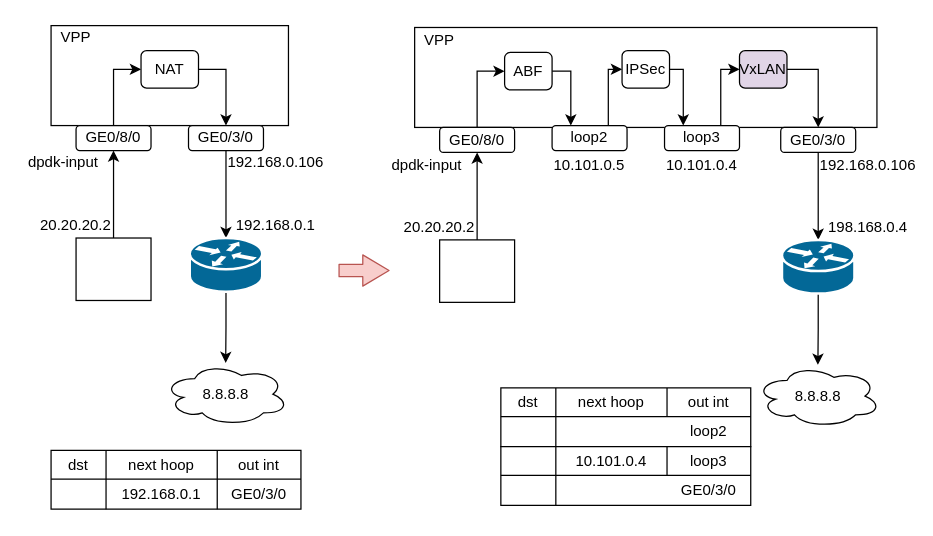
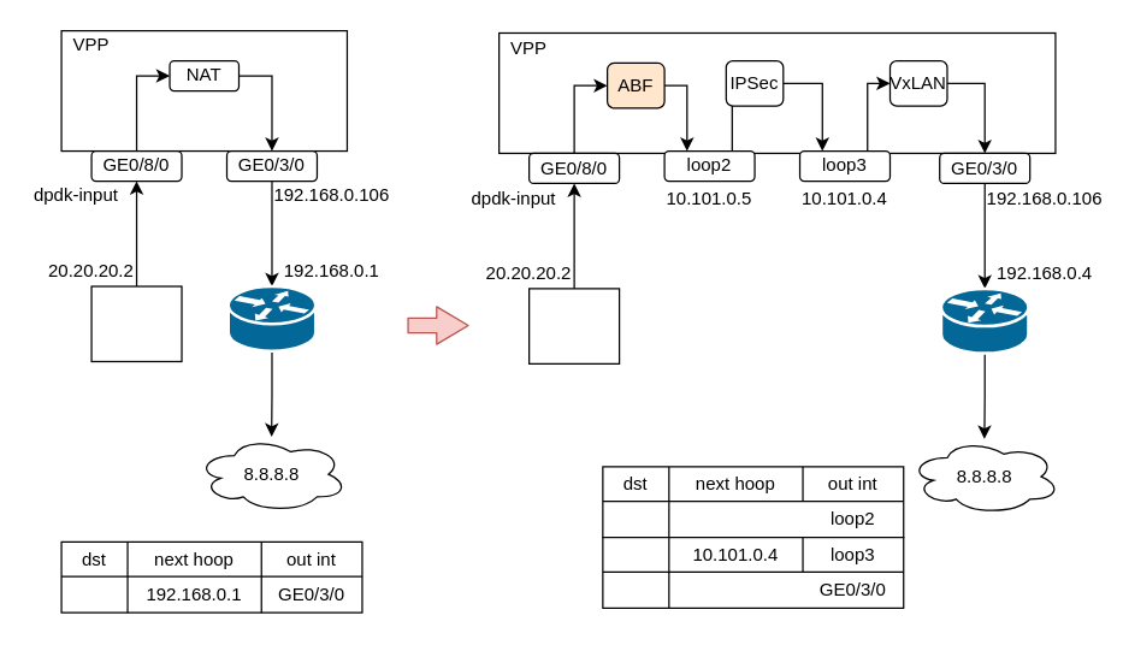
  <mxCell id="0" />
  <mxCell id="1" parent="0" />
  <mxCell id="2" value="" style="rounded=0;whiteSpace=wrap;html=1;" parent="1" vertex="1"><mxGeometry x="40" y="20" width="190" height="80" as="geometry" /></mxCell>
  <mxCell id="3" style="edgeStyle=orthogonalEdgeStyle;rounded=0;orthogonalLoop=1;jettySize=auto;html=1;exitX=0.5;exitY=0;exitDx=0;exitDy=0;entryX=0;entryY=0.5;entryDx=0;entryDy=0;" parent="1" source="4" target="13" edge="1"><mxGeometry relative="1" as="geometry" /></mxCell>
  <mxCell id="4" value="GE0/8/0" style="rounded=1;whiteSpace=wrap;html=1;" parent="1" vertex="1"><mxGeometry x="60" y="100" width="60" height="20" as="geometry" /></mxCell>
  <mxCell id="5" style="edgeStyle=orthogonalEdgeStyle;rounded=0;orthogonalLoop=1;jettySize=auto;html=1;exitX=0.5;exitY=1;exitDx=0;exitDy=0;" parent="1" source="6" target="11" edge="1"><mxGeometry relative="1" as="geometry" /></mxCell>
  <mxCell id="6" value="GE0/3/0" style="rounded=1;whiteSpace=wrap;html=1;" parent="1" vertex="1"><mxGeometry x="150" y="100" width="60" height="20" as="geometry" /></mxCell>
  <mxCell id="7" style="edgeStyle=orthogonalEdgeStyle;rounded=0;orthogonalLoop=1;jettySize=auto;html=1;exitX=0.5;exitY=0;exitDx=0;exitDy=0;entryX=0.5;entryY=1;entryDx=0;entryDy=0;" parent="1" source="8" target="4" edge="1"><mxGeometry relative="1" as="geometry" /></mxCell>
  <mxCell id="8" value="" style="rounded=0;whiteSpace=wrap;html=1;" parent="1" vertex="1"><mxGeometry x="60" y="190" width="60" height="50" as="geometry" /></mxCell>
  <mxCell id="9" value="20.20.20.2" style="text;html=1;strokeColor=none;fillColor=none;align=center;verticalAlign=middle;whiteSpace=wrap;rounded=0;" parent="1" vertex="1"><mxGeometry x="40" y="170" width="40" height="20" as="geometry" /></mxCell>
  <mxCell id="10" style="edgeStyle=orthogonalEdgeStyle;rounded=0;orthogonalLoop=1;jettySize=auto;html=1;exitX=0.5;exitY=1;exitDx=0;exitDy=0;exitPerimeter=0;entryX=0.625;entryY=0.2;entryDx=0;entryDy=0;entryPerimeter=0;" parent="1" source="11" edge="1"><mxGeometry relative="1" as="geometry"><mxPoint x="179.75" y="290" as="targetPoint" /></mxGeometry></mxCell>
  <mxCell id="11" value="" style="shape=mxgraph.cisco.routers.router;html=1;pointerEvents=1;dashed=0;fillColor=#036897;strokeColor=#ffffff;strokeWidth=2;verticalLabelPosition=bottom;verticalAlign=top;align=center;outlineConnect=0;" parent="1" vertex="1"><mxGeometry x="151" y="190" width="58" height="43" as="geometry" /></mxCell>
  <mxCell id="12" style="edgeStyle=orthogonalEdgeStyle;rounded=0;orthogonalLoop=1;jettySize=auto;html=1;exitX=1;exitY=0.5;exitDx=0;exitDy=0;" parent="1" source="13" target="6" edge="1"><mxGeometry relative="1" as="geometry" /></mxCell>
- <mxCell id="13" value="NAT" style="rounded=1;whiteSpace=wrap;html=1;" parent="1" vertex="1"><mxGeometry x="112" y="40" width="46" height="30" as="geometry" /></mxCell>
+ <mxCell id="13" value="NAT" style="rounded=1;whiteSpace=wrap;html=1;" parent="1" vertex="1"><mxGeometry x="112" y="40" width="46" height="20" as="geometry" /></mxCell>
  <mxCell id="14" value="&lt;span&gt;8.8.8.8&lt;/span&gt;" style="ellipse;shape=cloud;whiteSpace=wrap;html=1;" parent="1" vertex="1"><mxGeometry x="130" y="290" width="100" height="50" as="geometry" /></mxCell>
  <mxCell id="15" value="dpdk-input" style="text;html=1;strokeColor=none;fillColor=none;align=center;verticalAlign=middle;whiteSpace=wrap;rounded=0;" parent="1" vertex="1"><mxGeometry x="20" y="120" width="60" height="20" as="geometry" /></mxCell>
  <mxCell id="16" value="192.168.0.106" style="text;html=1;strokeColor=none;fillColor=none;align=center;verticalAlign=middle;whiteSpace=wrap;rounded=0;" parent="1" vertex="1"><mxGeometry x="190" y="120" width="60" height="20" as="geometry" /></mxCell>
  <mxCell id="17" value="192.168.0.1" style="text;html=1;strokeColor=none;fillColor=none;align=center;verticalAlign=middle;whiteSpace=wrap;rounded=0;" parent="1" vertex="1"><mxGeometry x="190" y="170" width="60" height="20" as="geometry" /></mxCell>
  <mxCell id="18" value="VPP" style="text;html=1;strokeColor=none;fillColor=none;align=center;verticalAlign=middle;whiteSpace=wrap;rounded=0;" parent="1" vertex="1"><mxGeometry x="40" y="20" width="40" height="20" as="geometry" /></mxCell>
  <mxCell id="19" value="" style="shape=table;html=1;whiteSpace=wrap;startSize=0;container=1;collapsible=0;childLayout=tableLayout;" parent="1" vertex="1"><mxGeometry x="40" y="360" width="200" height="47" as="geometry" /></mxCell>
  <mxCell id="20" value="" style="shape=partialRectangle;html=1;whiteSpace=wrap;collapsible=0;dropTarget=0;pointerEvents=0;fillColor=none;top=0;left=0;bottom=0;right=0;points=[[0,0.5],[1,0.5]];portConstraint=eastwest;" parent="19" vertex="1"><mxGeometry width="200" height="23" as="geometry" /></mxCell>
  <mxCell id="21" value="dst" style="shape=partialRectangle;html=1;whiteSpace=wrap;connectable=0;fillColor=none;top=0;left=0;bottom=0;right=0;overflow=hidden;" parent="20" vertex="1"><mxGeometry width="44" height="23" as="geometry" /></mxCell>
  <mxCell id="22" value="next hoop" style="shape=partialRectangle;html=1;whiteSpace=wrap;connectable=0;fillColor=none;top=0;left=0;bottom=0;right=0;overflow=hidden;" parent="20" vertex="1"><mxGeometry x="44" width="89" height="23" as="geometry" /></mxCell>
  <mxCell id="23" value="out int" style="shape=partialRectangle;html=1;whiteSpace=wrap;connectable=0;fillColor=none;top=0;left=0;bottom=0;right=0;overflow=hidden;" parent="20" vertex="1"><mxGeometry x="133" width="67" height="23" as="geometry" /></mxCell>
  <mxCell id="24" value="" style="shape=partialRectangle;html=1;whiteSpace=wrap;collapsible=0;dropTarget=0;pointerEvents=0;fillColor=none;top=0;left=0;bottom=0;right=0;points=[[0,0.5],[1,0.5]];portConstraint=eastwest;" parent="19" vertex="1"><mxGeometry y="23" width="200" height="24" as="geometry" /></mxCell>
  <mxCell id="25" value="" style="shape=partialRectangle;html=1;whiteSpace=wrap;connectable=0;fillColor=none;top=0;left=0;bottom=0;right=0;overflow=hidden;" parent="24" vertex="1"><mxGeometry width="44" height="24" as="geometry" /></mxCell>
  <mxCell id="26" value="192.168.0.1" style="shape=partialRectangle;html=1;whiteSpace=wrap;connectable=0;fillColor=none;top=0;left=0;bottom=0;right=0;overflow=hidden;" parent="24" vertex="1"><mxGeometry x="44" width="89" height="24" as="geometry" /></mxCell>
  <mxCell id="27" value="GE0/3/0" style="shape=partialRectangle;html=1;whiteSpace=wrap;connectable=0;fillColor=none;top=0;left=0;bottom=0;right=0;overflow=hidden;" parent="24" vertex="1"><mxGeometry x="133" width="67" height="24" as="geometry" /></mxCell>
  <mxCell id="28" value="" style="rounded=0;whiteSpace=wrap;html=1;" parent="1" vertex="1"><mxGeometry x="331" y="21.5" width="370" height="80" as="geometry" /></mxCell>
  <mxCell id="29" style="edgeStyle=orthogonalEdgeStyle;rounded=0;orthogonalLoop=1;jettySize=auto;html=1;exitX=0.5;exitY=0;exitDx=0;exitDy=0;entryX=0;entryY=0.5;entryDx=0;entryDy=0;" parent="1" source="30" target="39" edge="1"><mxGeometry relative="1" as="geometry" /></mxCell>
  <mxCell id="30" value="GE0/8/0" style="rounded=1;whiteSpace=wrap;html=1;" parent="1" vertex="1"><mxGeometry x="351" y="101.5" width="60" height="20" as="geometry" /></mxCell>
  <mxCell id="31" style="edgeStyle=orthogonalEdgeStyle;rounded=0;orthogonalLoop=1;jettySize=auto;html=1;exitX=0.5;exitY=1;exitDx=0;exitDy=0;" parent="1" source="32" target="37" edge="1"><mxGeometry relative="1" as="geometry" /></mxCell>
  <mxCell id="32" value="GE0/3/0" style="rounded=1;whiteSpace=wrap;html=1;" parent="1" vertex="1"><mxGeometry x="624" y="101.5" width="60" height="20" as="geometry" /></mxCell>
  <mxCell id="33" style="edgeStyle=orthogonalEdgeStyle;rounded=0;orthogonalLoop=1;jettySize=auto;html=1;exitX=0.5;exitY=0;exitDx=0;exitDy=0;entryX=0.5;entryY=1;entryDx=0;entryDy=0;" parent="1" source="34" target="30" edge="1"><mxGeometry relative="1" as="geometry" /></mxCell>
  <mxCell id="34" value="" style="rounded=0;whiteSpace=wrap;html=1;" parent="1" vertex="1"><mxGeometry x="351" y="191.5" width="60" height="50" as="geometry" /></mxCell>
  <mxCell id="35" value="20.20.20.2" style="text;html=1;strokeColor=none;fillColor=none;align=center;verticalAlign=middle;whiteSpace=wrap;rounded=0;" parent="1" vertex="1"><mxGeometry x="331" y="171.5" width="40" height="20" as="geometry" /></mxCell>
  <mxCell id="36" style="edgeStyle=orthogonalEdgeStyle;rounded=0;orthogonalLoop=1;jettySize=auto;html=1;exitX=0.5;exitY=1;exitDx=0;exitDy=0;exitPerimeter=0;entryX=0.625;entryY=0.2;entryDx=0;entryDy=0;entryPerimeter=0;" parent="1" source="37" edge="1"><mxGeometry relative="1" as="geometry"><mxPoint x="653.75" y="291.5" as="targetPoint" /></mxGeometry></mxCell>
  <mxCell id="37" value="" style="shape=mxgraph.cisco.routers.router;html=1;pointerEvents=1;dashed=0;fillColor=#036897;strokeColor=#ffffff;strokeWidth=2;verticalLabelPosition=bottom;verticalAlign=top;align=center;outlineConnect=0;" parent="1" vertex="1"><mxGeometry x="625" y="191.5" width="58" height="43" as="geometry" /></mxCell>
  <mxCell id="38" style="edgeStyle=orthogonalEdgeStyle;rounded=0;orthogonalLoop=1;jettySize=auto;html=1;exitX=1;exitY=0.5;exitDx=0;exitDy=0;entryX=0.25;entryY=0;entryDx=0;entryDy=0;" parent="1" source="39" target="54" edge="1"><mxGeometry relative="1" as="geometry"><Array as="points"><mxPoint x="456" y="57" /></Array></mxGeometry></mxCell>
- <mxCell id="39" value="ABF" style="rounded=1;whiteSpace=wrap;html=1;" parent="1" vertex="1"><mxGeometry x="403" y="41.5" width="38" height="30" as="geometry" /></mxCell>
+ <mxCell id="39" value="ABF" style="rounded=1;whiteSpace=wrap;html=1;fillColor=#ffe6cc;" parent="1" vertex="1"><mxGeometry x="403" y="41.5" width="38" height="30" as="geometry" /></mxCell>
  <mxCell id="40" value="&lt;span&gt;8.8.8.8&lt;/span&gt;" style="ellipse;shape=cloud;whiteSpace=wrap;html=1;" parent="1" vertex="1"><mxGeometry x="604" y="291.5" width="100" height="50" as="geometry" /></mxCell>
  <mxCell id="41" value="dpdk-input" style="text;html=1;strokeColor=none;fillColor=none;align=center;verticalAlign=middle;whiteSpace=wrap;rounded=0;" parent="1" vertex="1"><mxGeometry x="311" y="121.5" width="60" height="20" as="geometry" /></mxCell>
  <mxCell id="42" value="192.168.0.106" style="text;html=1;strokeColor=none;fillColor=none;align=center;verticalAlign=middle;whiteSpace=wrap;rounded=0;" parent="1" vertex="1"><mxGeometry x="664" y="121.5" width="60" height="20" as="geometry" /></mxCell>
- <mxCell id="43" value="198.168.0.4" style="text;html=1;strokeColor=none;fillColor=none;align=center;verticalAlign=middle;whiteSpace=wrap;rounded=0;" parent="1" vertex="1"><mxGeometry x="664" y="171.5" width="60" height="20" as="geometry" /></mxCell>
+ <mxCell id="43" value="192.168.0.4" style="text;html=1;strokeColor=none;fillColor=none;align=center;verticalAlign=middle;whiteSpace=wrap;rounded=0;" parent="1" vertex="1"><mxGeometry x="664" y="171.5" width="60" height="20" as="geometry" /></mxCell>
  <mxCell id="44" value="VPP" style="text;html=1;strokeColor=none;fillColor=none;align=center;verticalAlign=middle;whiteSpace=wrap;rounded=0;" parent="1" vertex="1"><mxGeometry x="331" y="21.5" width="40" height="20" as="geometry" /></mxCell>
  <mxCell id="45" value="" style="shape=table;html=1;whiteSpace=wrap;startSize=0;container=1;collapsible=0;childLayout=tableLayout;" parent="1" vertex="1"><mxGeometry x="400" y="310" width="200" height="47" as="geometry" /></mxCell>
  <mxCell id="46" value="" style="shape=partialRectangle;html=1;whiteSpace=wrap;collapsible=0;dropTarget=0;pointerEvents=0;fillColor=none;top=0;left=0;bottom=0;right=0;points=[[0,0.5],[1,0.5]];portConstraint=eastwest;" parent="45" vertex="1"><mxGeometry width="200" height="23" as="geometry" /></mxCell>
  <mxCell id="47" value="dst" style="shape=partialRectangle;html=1;whiteSpace=wrap;connectable=0;fillColor=none;top=0;left=0;bottom=0;right=0;overflow=hidden;" parent="46" vertex="1"><mxGeometry width="44" height="23" as="geometry" /></mxCell>
  <mxCell id="48" value="next hoop" style="shape=partialRectangle;html=1;whiteSpace=wrap;connectable=0;fillColor=none;top=0;left=0;bottom=0;right=0;overflow=hidden;" parent="46" vertex="1"><mxGeometry x="44" width="89" height="23" as="geometry" /></mxCell>
  <mxCell id="49" value="out int" style="shape=partialRectangle;html=1;whiteSpace=wrap;connectable=0;fillColor=none;top=0;left=0;bottom=0;right=0;overflow=hidden;" parent="46" vertex="1"><mxGeometry x="133" width="67" height="23" as="geometry" /></mxCell>
  <mxCell id="50" value="" style="shape=partialRectangle;html=1;whiteSpace=wrap;collapsible=0;dropTarget=0;pointerEvents=0;fillColor=none;top=0;left=0;bottom=0;right=0;points=[[0,0.5],[1,0.5]];portConstraint=eastwest;" parent="45" vertex="1"><mxGeometry y="23" width="200" height="24" as="geometry" /></mxCell>
  <mxCell id="51" value="" style="shape=partialRectangle;html=1;whiteSpace=wrap;connectable=0;fillColor=none;top=0;left=0;bottom=0;right=0;overflow=hidden;" parent="50" vertex="1"><mxGeometry width="44" height="24" as="geometry" /></mxCell>
  <mxCell id="52" value="loop2" style="shape=partialRectangle;html=1;whiteSpace=wrap;connectable=0;fillColor=none;top=0;left=0;bottom=0;right=0;overflow=hidden;" parent="50" vertex="1"><mxGeometry x="133" width="67" height="24" as="geometry" /></mxCell>
  <mxCell id="53" style="edgeStyle=orthogonalEdgeStyle;rounded=0;orthogonalLoop=1;jettySize=auto;html=1;exitX=0.75;exitY=0;exitDx=0;exitDy=0;entryX=0;entryY=0.5;entryDx=0;entryDy=0;" parent="1" source="54" target="58" edge="1"><mxGeometry relative="1" as="geometry"><Array as="points"><mxPoint x="486" y="55" /></Array></mxGeometry></mxCell>
  <mxCell id="54" value="loop2" style="rounded=1;whiteSpace=wrap;html=1;" parent="1" vertex="1"><mxGeometry x="441" y="100" width="60" height="20" as="geometry" /></mxCell>
  <mxCell id="55" style="edgeStyle=orthogonalEdgeStyle;rounded=0;orthogonalLoop=1;jettySize=auto;html=1;exitX=0.75;exitY=0;exitDx=0;exitDy=0;entryX=0;entryY=0.5;entryDx=0;entryDy=0;" parent="1" source="56" target="60" edge="1"><mxGeometry relative="1" as="geometry"><Array as="points"><mxPoint x="576" y="55" /></Array></mxGeometry></mxCell>
  <mxCell id="56" value="loop3" style="rounded=1;whiteSpace=wrap;html=1;" parent="1" vertex="1"><mxGeometry x="531" y="100" width="60" height="20" as="geometry" /></mxCell>
  <mxCell id="57" style="edgeStyle=orthogonalEdgeStyle;rounded=0;orthogonalLoop=1;jettySize=auto;html=1;exitX=1;exitY=0.5;exitDx=0;exitDy=0;entryX=0.25;entryY=0;entryDx=0;entryDy=0;" parent="1" source="58" target="56" edge="1"><mxGeometry relative="1" as="geometry"><Array as="points"><mxPoint x="546" y="55" /></Array></mxGeometry></mxCell>
- <mxCell id="58" value="IPSec" style="rounded=1;whiteSpace=wrap;html=1;" parent="1" vertex="1"><mxGeometry x="497" y="40" width="38" height="30" as="geometry" /></mxCell>
+ <mxCell id="58" value="IPSec" style="rounded=1;whiteSpace=wrap;html=1;" parent="1" vertex="1"><mxGeometry x="482" y="40" width="38" height="30" as="geometry" /></mxCell>
  <mxCell id="59" style="edgeStyle=orthogonalEdgeStyle;rounded=0;orthogonalLoop=1;jettySize=auto;html=1;exitX=1;exitY=0.5;exitDx=0;exitDy=0;" parent="1" source="60" target="32" edge="1"><mxGeometry relative="1" as="geometry" /></mxCell>
- <mxCell id="60" value="VxLAN" style="rounded=1;whiteSpace=wrap;html=1;fillColor=#e1d5e7;" parent="1" vertex="1"><mxGeometry x="591" y="40" width="38" height="30" as="geometry" /></mxCell>
+ <mxCell id="60" value="VxLAN" style="rounded=1;whiteSpace=wrap;html=1;" parent="1" vertex="1"><mxGeometry x="591" y="40" width="38" height="30" as="geometry" /></mxCell>
  <mxCell id="61" value="" style="shape=table;html=1;whiteSpace=wrap;startSize=0;container=1;collapsible=0;childLayout=tableLayout;" parent="1" vertex="1"><mxGeometry x="400" y="357" width="200" height="47" as="geometry" /></mxCell>
  <mxCell id="62" value="" style="shape=partialRectangle;html=1;whiteSpace=wrap;collapsible=0;dropTarget=0;pointerEvents=0;fillColor=none;top=0;left=0;bottom=0;right=0;points=[[0,0.5],[1,0.5]];portConstraint=eastwest;" parent="61" vertex="1"><mxGeometry width="200" height="23" as="geometry" /></mxCell>
  <mxCell id="63" value="" style="shape=partialRectangle;html=1;whiteSpace=wrap;connectable=0;fillColor=none;top=0;left=0;bottom=0;right=0;overflow=hidden;" parent="62" vertex="1"><mxGeometry width="44" height="23" as="geometry" /></mxCell>
  <mxCell id="64" value="10.101.0.4" style="shape=partialRectangle;html=1;whiteSpace=wrap;connectable=0;fillColor=none;top=0;left=0;bottom=0;right=0;overflow=hidden;" parent="62" vertex="1"><mxGeometry x="44" width="89" height="23" as="geometry" /></mxCell>
  <mxCell id="65" value="loop3" style="shape=partialRectangle;html=1;whiteSpace=wrap;connectable=0;fillColor=none;top=0;left=0;bottom=0;right=0;overflow=hidden;" parent="62" vertex="1"><mxGeometry x="133" width="67" height="23" as="geometry" /></mxCell>
  <mxCell id="66" value="" style="shape=partialRectangle;html=1;whiteSpace=wrap;collapsible=0;dropTarget=0;pointerEvents=0;fillColor=none;top=0;left=0;bottom=0;right=0;points=[[0,0.5],[1,0.5]];portConstraint=eastwest;" parent="61" vertex="1"><mxGeometry y="23" width="200" height="24" as="geometry" /></mxCell>
  <mxCell id="67" value="" style="shape=partialRectangle;html=1;whiteSpace=wrap;connectable=0;fillColor=none;top=0;left=0;bottom=0;right=0;overflow=hidden;" parent="66" vertex="1"><mxGeometry width="44" height="24" as="geometry" /></mxCell>
  <mxCell id="68" value="GE0/3/0" style="shape=partialRectangle;html=1;whiteSpace=wrap;connectable=0;fillColor=none;top=0;left=0;bottom=0;right=0;overflow=hidden;" parent="66" vertex="1"><mxGeometry x="133" width="67" height="24" as="geometry" /></mxCell>
  <mxCell id="69" value="10.101.0.5" style="text;html=1;strokeColor=none;fillColor=none;align=center;verticalAlign=middle;whiteSpace=wrap;rounded=0;" parent="1" vertex="1"><mxGeometry x="441" y="121.5" width="60" height="20" as="geometry" /></mxCell>
  <mxCell id="70" value="10.101.0.4" style="text;html=1;strokeColor=none;fillColor=none;align=center;verticalAlign=middle;whiteSpace=wrap;rounded=0;" parent="1" vertex="1"><mxGeometry x="531" y="121.5" width="60" height="20" as="geometry" /></mxCell>
  <mxCell id="71" value="" style="shape=flexArrow;endArrow=classic;html=1;endWidth=14;endSize=6.67;fillColor=#f8cecc;strokeColor=#b85450;" parent="1" edge="1"><mxGeometry width="50" height="50" relative="1" as="geometry"><mxPoint x="270" y="216" as="sourcePoint" /><mxPoint x="311" y="216" as="targetPoint" /></mxGeometry></mxCell>
